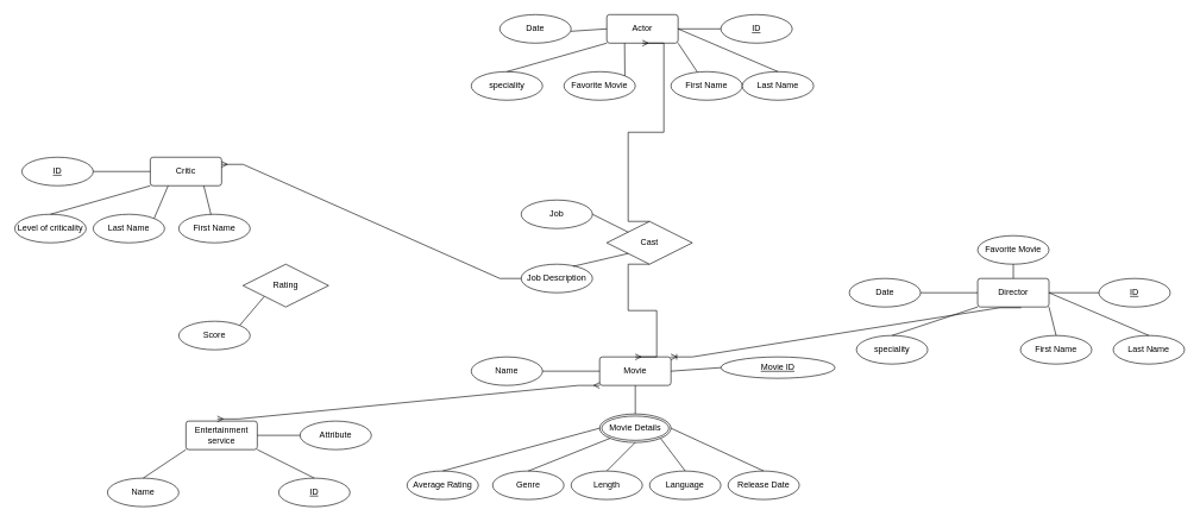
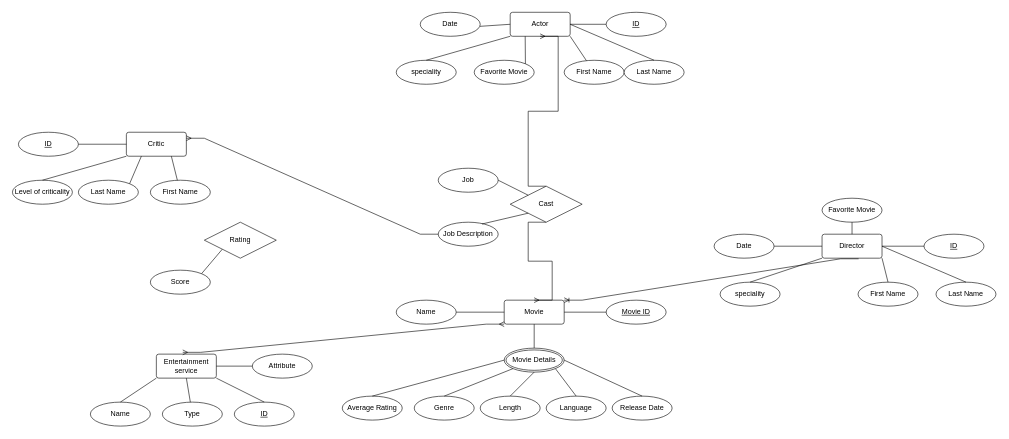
  <mxCell id="0" />
  <mxCell id="1" parent="0" />
  <mxCell id="2" value="Actor" style="rounded=1;arcSize=10;whiteSpace=wrap;html=1;align=center;" parent="1" vertex="1"><mxGeometry x="850" y="20" width="100" height="40" as="geometry" /></mxCell>
  <mxCell id="3" value="speciality" style="ellipse;whiteSpace=wrap;html=1;align=center;" parent="1" vertex="1"><mxGeometry x="660" y="100" width="100" height="40" as="geometry" /></mxCell>
  <mxCell id="4" value="Favorite Movie" style="ellipse;whiteSpace=wrap;html=1;align=center;" parent="1" vertex="1"><mxGeometry x="790" y="100" width="100" height="40" as="geometry" /></mxCell>
  <mxCell id="5" value="" style="endArrow=none;html=1;rounded=0;entryX=0;entryY=1;entryDx=0;entryDy=0;exitX=0.5;exitY=0;exitDx=0;exitDy=0;" parent="1" source="3" target="2" edge="1"><mxGeometry relative="1" as="geometry"><mxPoint x="700" y="70" as="sourcePoint" /><mxPoint x="860" y="70" as="targetPoint" /><Array as="points" /></mxGeometry></mxCell>
  <mxCell id="6" value="" style="endArrow=none;html=1;rounded=0;exitX=1;exitY=0;exitDx=0;exitDy=0;entryX=0.25;entryY=1;entryDx=0;entryDy=0;" parent="1" source="4" target="2" edge="1"><mxGeometry relative="1" as="geometry"><mxPoint x="880" y="190" as="sourcePoint" /><mxPoint x="1040" y="190" as="targetPoint" /></mxGeometry></mxCell>
  <mxCell id="7" value="" style="endArrow=none;html=1;rounded=0;exitX=1;exitY=0.5;exitDx=0;exitDy=0;startArrow=none;" parent="1" source="25" edge="1"><mxGeometry relative="1" as="geometry"><mxPoint x="910" y="120" as="sourcePoint" /><mxPoint x="1060" y="40" as="targetPoint" /><Array as="points"><mxPoint x="1060" y="40" /></Array></mxGeometry></mxCell>
  <mxCell id="8" value="First Name" style="ellipse;whiteSpace=wrap;html=1;align=center;" parent="1" vertex="1"><mxGeometry x="940" y="100" width="100" height="40" as="geometry" /></mxCell>
  <mxCell id="9" value="Last Name" style="ellipse;whiteSpace=wrap;html=1;align=center;" parent="1" vertex="1"><mxGeometry x="1040" y="100" width="100" height="40" as="geometry" /></mxCell>
  <mxCell id="10" value="" style="endArrow=none;html=1;rounded=0;exitX=1;exitY=1;exitDx=0;exitDy=0;" parent="1" source="2" target="8" edge="1"><mxGeometry relative="1" as="geometry"><mxPoint x="880" y="190" as="sourcePoint" /><mxPoint x="1040" y="190" as="targetPoint" /></mxGeometry></mxCell>
  <mxCell id="11" value="" style="endArrow=none;html=1;rounded=0;entryX=0.5;entryY=0;entryDx=0;entryDy=0;exitX=1;exitY=0.5;exitDx=0;exitDy=0;" parent="1" source="2" target="9" edge="1"><mxGeometry relative="1" as="geometry"><mxPoint x="880" y="190" as="sourcePoint" /><mxPoint x="1040" y="190" as="targetPoint" /></mxGeometry></mxCell>
  <mxCell id="12" value="" style="endArrow=none;html=1;rounded=0;entryX=0;entryY=0.5;entryDx=0;entryDy=0;" parent="1" source="55" target="2" edge="1"><mxGeometry relative="1" as="geometry"><mxPoint x="800" y="40" as="sourcePoint" /><mxPoint x="1270" y="310" as="targetPoint" /></mxGeometry></mxCell>
  <mxCell id="13" value="Director" style="rounded=1;arcSize=10;whiteSpace=wrap;html=1;align=center;" parent="1" vertex="1"><mxGeometry x="1370" y="390" width="100" height="40" as="geometry" /></mxCell>
  <mxCell id="14" value="speciality" style="ellipse;whiteSpace=wrap;html=1;align=center;" parent="1" vertex="1"><mxGeometry x="1200" y="470" width="100" height="40" as="geometry" /></mxCell>
  <mxCell id="15" value="Favorite Movie" style="ellipse;whiteSpace=wrap;html=1;align=center;" parent="1" vertex="1"><mxGeometry x="1370" y="330" width="100" height="40" as="geometry" /></mxCell>
  <mxCell id="16" value="ID" style="ellipse;whiteSpace=wrap;html=1;align=center;fontStyle=4;" parent="1" vertex="1"><mxGeometry x="1540" y="390" width="100" height="40" as="geometry" /></mxCell>
  <mxCell id="17" value="" style="endArrow=none;html=1;rounded=0;entryX=0;entryY=1;entryDx=0;entryDy=0;exitX=0.5;exitY=0;exitDx=0;exitDy=0;" parent="1" source="14" target="13" edge="1"><mxGeometry relative="1" as="geometry"><mxPoint x="1190" y="440" as="sourcePoint" /><mxPoint x="1350" y="440" as="targetPoint" /><Array as="points" /></mxGeometry></mxCell>
  <mxCell id="18" value="" style="endArrow=none;html=1;rounded=0;exitX=1;exitY=0.5;exitDx=0;exitDy=0;entryX=0;entryY=0.5;entryDx=0;entryDy=0;" parent="1" source="13" target="16" edge="1"><mxGeometry relative="1" as="geometry"><mxPoint x="1400" y="490" as="sourcePoint" /><mxPoint x="1530" y="560" as="targetPoint" /></mxGeometry></mxCell>
  <mxCell id="19" value="First Name" style="ellipse;whiteSpace=wrap;html=1;align=center;" parent="1" vertex="1"><mxGeometry x="1430" y="470" width="100" height="40" as="geometry" /></mxCell>
  <mxCell id="20" value="Last Name" style="ellipse;whiteSpace=wrap;html=1;align=center;" parent="1" vertex="1"><mxGeometry x="1560" y="470" width="100" height="40" as="geometry" /></mxCell>
  <mxCell id="21" value="" style="endArrow=none;html=1;rounded=0;exitX=1;exitY=1;exitDx=0;exitDy=0;entryX=0.5;entryY=0;entryDx=0;entryDy=0;" parent="1" source="13" target="19" edge="1"><mxGeometry relative="1" as="geometry"><mxPoint x="1370" y="560" as="sourcePoint" /><mxPoint x="1530" y="560" as="targetPoint" /></mxGeometry></mxCell>
  <mxCell id="22" value="" style="endArrow=none;html=1;rounded=0;entryX=0.5;entryY=0;entryDx=0;entryDy=0;exitX=1;exitY=0.5;exitDx=0;exitDy=0;" parent="1" source="13" target="20" edge="1"><mxGeometry relative="1" as="geometry"><mxPoint x="1370" y="560" as="sourcePoint" /><mxPoint x="1530" y="560" as="targetPoint" /></mxGeometry></mxCell>
  <mxCell id="23" value="" style="endArrow=none;html=1;rounded=0;exitX=1;exitY=0.5;exitDx=0;exitDy=0;entryX=0;entryY=0.5;entryDx=0;entryDy=0;" parent="1" source="54" target="13" edge="1"><mxGeometry relative="1" as="geometry"><mxPoint x="1290" y="410" as="sourcePoint" /><mxPoint x="1760" y="680" as="targetPoint" /></mxGeometry></mxCell>
  <mxCell id="24" value="" style="endArrow=none;html=1;rounded=0;exitX=1;exitY=0.5;exitDx=0;exitDy=0;" parent="1" source="2" target="25" edge="1"><mxGeometry relative="1" as="geometry"><mxPoint x="950" y="40" as="sourcePoint" /><mxPoint x="1060" y="40" as="targetPoint" /><Array as="points" /></mxGeometry></mxCell>
  <mxCell id="25" value="ID" style="ellipse;whiteSpace=wrap;html=1;align=center;fontStyle=4;" parent="1" vertex="1"><mxGeometry x="1010" y="20" width="100" height="40" as="geometry" /></mxCell>
  <mxCell id="26" value="Job Description" style="ellipse;whiteSpace=wrap;html=1;align=center;" parent="1" vertex="1"><mxGeometry x="730" y="370" width="100" height="40" as="geometry" /></mxCell>
  <mxCell id="27" value="Job" style="ellipse;whiteSpace=wrap;html=1;align=center;" parent="1" vertex="1"><mxGeometry x="730" y="280" width="100" height="40" as="geometry" /></mxCell>
  <mxCell id="28" value="Movie" style="rounded=1;arcSize=10;whiteSpace=wrap;html=1;align=center;" parent="1" vertex="1"><mxGeometry x="840" y="500" width="100" height="40" as="geometry" /></mxCell>
  <mxCell id="29" value="Name" style="ellipse;whiteSpace=wrap;html=1;align=center;" parent="1" vertex="1"><mxGeometry x="660" y="500" width="100" height="40" as="geometry" /></mxCell>
  <mxCell id="30" value="" style="endArrow=none;html=1;rounded=0;exitX=1;exitY=0.5;exitDx=0;exitDy=0;entryX=0;entryY=0.5;entryDx=0;entryDy=0;" parent="1" source="29" target="28" edge="1"><mxGeometry relative="1" as="geometry"><mxPoint x="505" y="550" as="sourcePoint" /><mxPoint x="665" y="550" as="targetPoint" /></mxGeometry></mxCell>
- <mxCell id="31" value="Movie ID" style="ellipse;whiteSpace=wrap;html=1;align=center;fontStyle=4;" parent="1" vertex="1"><mxGeometry x="1010" y="500" width="160" height="30" as="geometry" /></mxCell>
+ <mxCell id="31" value="Movie ID" style="ellipse;whiteSpace=wrap;html=1;align=center;fontStyle=4;" parent="1" vertex="1"><mxGeometry x="1010" y="500" width="100" height="40" as="geometry" /></mxCell>
  <mxCell id="32" value="Length" style="ellipse;whiteSpace=wrap;html=1;align=center;" parent="1" vertex="1"><mxGeometry x="800" y="660" width="100" height="40" as="geometry" /></mxCell>
  <mxCell id="33" value="Language" style="ellipse;whiteSpace=wrap;html=1;align=center;" parent="1" vertex="1"><mxGeometry x="910" y="660" width="100" height="40" as="geometry" /></mxCell>
  <mxCell id="34" value="Genre" style="ellipse;whiteSpace=wrap;html=1;align=center;" parent="1" vertex="1"><mxGeometry x="690" y="660" width="100" height="40" as="geometry" /></mxCell>
  <mxCell id="35" value="Average Rating" style="ellipse;whiteSpace=wrap;html=1;align=center;" parent="1" vertex="1"><mxGeometry x="570" y="660" width="100" height="40" as="geometry" /></mxCell>
  <mxCell id="36" value="Movie Details" style="ellipse;shape=doubleEllipse;margin=3;whiteSpace=wrap;html=1;align=center;" parent="1" vertex="1"><mxGeometry x="840" y="580" width="100" height="40" as="geometry" /></mxCell>
  <mxCell id="37" value="" style="endArrow=none;html=1;rounded=0;exitX=0.5;exitY=0;exitDx=0;exitDy=0;entryX=0;entryY=0.5;entryDx=0;entryDy=0;" parent="1" source="35" target="36" edge="1"><mxGeometry relative="1" as="geometry"><mxPoint x="620" y="660" as="sourcePoint" /><mxPoint x="885" y="455" as="targetPoint" /></mxGeometry></mxCell>
  <mxCell id="38" value="" style="endArrow=none;html=1;rounded=0;entryX=0.5;entryY=0;entryDx=0;entryDy=0;exitX=0;exitY=1;exitDx=0;exitDy=0;" parent="1" source="36" target="34" edge="1"><mxGeometry relative="1" as="geometry"><mxPoint x="725" y="455" as="sourcePoint" /><mxPoint x="885" y="455" as="targetPoint" /></mxGeometry></mxCell>
  <mxCell id="39" value="" style="endArrow=none;html=1;rounded=0;exitX=0.5;exitY=0;exitDx=0;exitDy=0;entryX=0.5;entryY=1;entryDx=0;entryDy=0;" parent="1" source="32" target="36" edge="1"><mxGeometry relative="1" as="geometry"><mxPoint x="725" y="455" as="sourcePoint" /><mxPoint x="1015" y="605" as="targetPoint" /></mxGeometry></mxCell>
  <mxCell id="40" value="" style="endArrow=none;html=1;rounded=0;exitX=0.5;exitY=0;exitDx=0;exitDy=0;entryX=1;entryY=1;entryDx=0;entryDy=0;" parent="1" source="33" target="36" edge="1"><mxGeometry relative="1" as="geometry"><mxPoint x="765" y="465" as="sourcePoint" /><mxPoint x="925" y="465" as="targetPoint" /></mxGeometry></mxCell>
  <mxCell id="41" value="Release Date" style="ellipse;whiteSpace=wrap;html=1;align=center;" parent="1" vertex="1"><mxGeometry x="1020" y="660" width="100" height="40" as="geometry" /></mxCell>
  <mxCell id="42" value="" style="endArrow=none;html=1;rounded=0;exitX=0.5;exitY=0;exitDx=0;exitDy=0;entryX=1;entryY=0.5;entryDx=0;entryDy=0;" parent="1" source="41" target="36" edge="1"><mxGeometry relative="1" as="geometry"><mxPoint x="765" y="465" as="sourcePoint" /><mxPoint x="925" y="465" as="targetPoint" /></mxGeometry></mxCell>
  <mxCell id="43" value="" style="endArrow=none;html=1;rounded=0;exitX=0.5;exitY=1;exitDx=0;exitDy=0;entryX=0.5;entryY=0;entryDx=0;entryDy=0;" parent="1" source="28" target="36" edge="1"><mxGeometry relative="1" as="geometry"><mxPoint x="635" y="580" as="sourcePoint" /><mxPoint x="795" y="580" as="targetPoint" /></mxGeometry></mxCell>
  <mxCell id="44" value="" style="endArrow=none;html=1;rounded=0;exitX=1;exitY=0.5;exitDx=0;exitDy=0;entryX=0;entryY=0.5;entryDx=0;entryDy=0;" parent="1" source="28" target="31" edge="1"><mxGeometry relative="1" as="geometry"><mxPoint x="665" y="580" as="sourcePoint" /><mxPoint x="825" y="580" as="targetPoint" /></mxGeometry></mxCell>
  <mxCell id="45" value="Score" style="ellipse;whiteSpace=wrap;html=1;align=center;" parent="1" vertex="1"><mxGeometry x="250" y="450" width="100" height="40" as="geometry" /></mxCell>
  <mxCell id="46" value="Critic" style="rounded=1;arcSize=10;whiteSpace=wrap;html=1;align=center;" parent="1" vertex="1"><mxGeometry x="210" y="220" width="100" height="40" as="geometry" /></mxCell>
  <mxCell id="47" value="Level of criticality" style="ellipse;whiteSpace=wrap;html=1;align=center;" parent="1" vertex="1"><mxGeometry x="20" y="300" width="100" height="40" as="geometry" /></mxCell>
  <mxCell id="48" value="Last Name" style="ellipse;whiteSpace=wrap;html=1;align=center;" parent="1" vertex="1"><mxGeometry x="130" y="300" width="100" height="40" as="geometry" /></mxCell>
  <mxCell id="49" value="" style="endArrow=none;html=1;rounded=0;entryX=0;entryY=1;entryDx=0;entryDy=0;exitX=0.5;exitY=0;exitDx=0;exitDy=0;" parent="1" source="47" target="46" edge="1"><mxGeometry relative="1" as="geometry"><mxPoint x="60" y="270" as="sourcePoint" /><mxPoint x="220" y="270" as="targetPoint" /><Array as="points" /></mxGeometry></mxCell>
  <mxCell id="50" value="" style="endArrow=none;html=1;rounded=0;exitX=1;exitY=0;exitDx=0;exitDy=0;entryX=0.25;entryY=1;entryDx=0;entryDy=0;" parent="1" source="48" target="46" edge="1"><mxGeometry relative="1" as="geometry"><mxPoint x="240" y="390" as="sourcePoint" /><mxPoint x="400" y="390" as="targetPoint" /></mxGeometry></mxCell>
  <mxCell id="51" value="First Name" style="ellipse;whiteSpace=wrap;html=1;align=center;" parent="1" vertex="1"><mxGeometry x="250" y="300" width="100" height="40" as="geometry" /></mxCell>
  <mxCell id="52" value="" style="endArrow=none;html=1;rounded=0;exitX=0.75;exitY=1;exitDx=0;exitDy=0;" parent="1" source="46" target="51" edge="1"><mxGeometry relative="1" as="geometry"><mxPoint x="240" y="390" as="sourcePoint" /><mxPoint x="400" y="390" as="targetPoint" /></mxGeometry></mxCell>
  <mxCell id="53" value="ID" style="ellipse;whiteSpace=wrap;html=1;align=center;fontStyle=4;" parent="1" vertex="1"><mxGeometry x="30" y="220" width="100" height="40" as="geometry" /></mxCell>
  <mxCell id="54" value="Date" style="ellipse;whiteSpace=wrap;html=1;align=center;" parent="1" vertex="1"><mxGeometry x="1190" y="390" width="100" height="40" as="geometry" /></mxCell>
  <mxCell id="55" value="Date" style="ellipse;whiteSpace=wrap;html=1;align=center;" parent="1" vertex="1"><mxGeometry x="700" y="20" width="100" height="40" as="geometry" /></mxCell>
  <mxCell id="56" value="Entertainment service" style="rounded=1;arcSize=10;whiteSpace=wrap;html=1;align=center;" parent="1" vertex="1"><mxGeometry x="260" y="590" width="100" height="40" as="geometry" /></mxCell>
  <mxCell id="57" value="ID" style="ellipse;whiteSpace=wrap;html=1;align=center;fontStyle=4;" parent="1" vertex="1"><mxGeometry x="390" y="670" width="100" height="40" as="geometry" /></mxCell>
+ <mxCell id="58" value="Type" style="ellipse;whiteSpace=wrap;html=1;align=center;" parent="1" vertex="1"><mxGeometry x="270" y="670" width="100" height="40" as="geometry" /></mxCell>
  <mxCell id="59" value="Name" style="ellipse;whiteSpace=wrap;html=1;align=center;" parent="1" vertex="1"><mxGeometry x="150" y="670" width="100" height="40" as="geometry" /></mxCell>
  <mxCell id="60" value="Attribute" style="ellipse;whiteSpace=wrap;html=1;align=center;" parent="1" vertex="1"><mxGeometry y="590" width="100" height="40" as="geometry" x="420" /></mxCell>
  <mxCell id="61" value="" style="endArrow=none;html=1;rounded=0;entryX=0;entryY=0.5;entryDx=0;entryDy=0;exitX=1;exitY=0.5;exitDx=0;exitDy=0;" parent="1" source="56" target="60" edge="1"><mxGeometry relative="1" as="geometry"><mxPoint x="400" y="830" as="sourcePoint" /><mxPoint x="560" y="830" as="targetPoint" /></mxGeometry></mxCell>
  <mxCell id="62" value="" style="endArrow=none;html=1;rounded=0;exitX=1;exitY=1;exitDx=0;exitDy=0;entryX=0.5;entryY=0;entryDx=0;entryDy=0;" parent="1" source="56" target="57" edge="1"><mxGeometry relative="1" as="geometry"><mxPoint x="400" y="830" as="sourcePoint" /><mxPoint x="560" y="830" as="targetPoint" /></mxGeometry></mxCell>
+ <mxCell id="63" value="" style="endArrow=none;html=1;rounded=0;exitX=0.5;exitY=1;exitDx=0;exitDy=0;" parent="1" source="56" target="58" edge="1"><mxGeometry relative="1" as="geometry"><mxPoint x="400" y="830" as="sourcePoint" /><mxPoint x="560" y="830" as="targetPoint" /></mxGeometry></mxCell>
  <mxCell id="64" value="" style="endArrow=none;html=1;rounded=0;exitX=0;exitY=1;exitDx=0;exitDy=0;entryX=0.5;entryY=0;entryDx=0;entryDy=0;" parent="1" source="56" target="59" edge="1"><mxGeometry relative="1" as="geometry"><mxPoint x="400" y="830" as="sourcePoint" /><mxPoint x="560" y="830" as="targetPoint" /></mxGeometry></mxCell>
  <mxCell id="65" value="" style="edgeStyle=entityRelationEdgeStyle;fontSize=12;html=1;endArrow=ERmany;startArrow=none;rounded=0;exitX=0.5;exitY=0;exitDx=0;exitDy=0;entryX=0.5;entryY=1;entryDx=0;entryDy=0;" parent="1" source="67" target="2" edge="1"><mxGeometry width="100" height="100" relative="1" as="geometry"><mxPoint x="770" y="480" as="sourcePoint" /><mxPoint x="870" y="380" as="targetPoint" /></mxGeometry></mxCell>
  <mxCell id="66" value="" style="edgeStyle=entityRelationEdgeStyle;fontSize=12;html=1;endArrow=none;startArrow=ERmany;rounded=0;exitX=0.5;exitY=0;exitDx=0;exitDy=0;entryX=0.5;entryY=1;entryDx=0;entryDy=0;" parent="1" source="28" target="67" edge="1"><mxGeometry width="100" height="100" relative="1" as="geometry"><mxPoint x="890" y="500" as="sourcePoint" /><mxPoint x="670" y="60" as="targetPoint" /></mxGeometry></mxCell>
  <mxCell id="67" value="Cast" style="shape=rhombus;perimeter=rhombusPerimeter;whiteSpace=wrap;html=1;align=center;" parent="1" vertex="1"><mxGeometry x="850" y="310" width="120" height="60" as="geometry" /></mxCell>
  <mxCell id="68" value="" style="endArrow=none;html=1;rounded=0;entryX=0;entryY=1;entryDx=0;entryDy=0;exitX=0.73;exitY=0.075;exitDx=0;exitDy=0;exitPerimeter=0;" parent="1" source="26" target="67" edge="1"><mxGeometry relative="1" as="geometry"><mxPoint x="740" y="430" as="sourcePoint" /><mxPoint x="900" y="430" as="targetPoint" /></mxGeometry></mxCell>
  <mxCell id="69" value="" style="endArrow=none;html=1;rounded=0;entryX=1;entryY=0.5;entryDx=0;entryDy=0;exitX=0;exitY=0;exitDx=0;exitDy=0;" parent="1" source="67" target="27" edge="1"><mxGeometry relative="1" as="geometry"><mxPoint x="740" y="430" as="sourcePoint" /><mxPoint x="900" y="430" as="targetPoint" /></mxGeometry></mxCell>
  <mxCell id="70" value="" style="edgeStyle=entityRelationEdgeStyle;fontSize=12;html=1;endArrow=ERmany;startArrow=ERmany;rounded=0;entryX=0;entryY=1;entryDx=0;entryDy=0;exitX=0.44;exitY=-0.075;exitDx=0;exitDy=0;exitPerimeter=0;" parent="1" source="56" target="28" edge="1"><mxGeometry width="100" height="100" relative="1" as="geometry"><mxPoint x="70" y="710" as="sourcePoint" /><mxPoint x="170" y="610" as="targetPoint" /></mxGeometry></mxCell>
  <mxCell id="71" value="" style="endArrow=none;html=1;rounded=0;exitX=1;exitY=0;exitDx=0;exitDy=0;entryX=0;entryY=1;entryDx=0;entryDy=0;" parent="1" source="45" target="74" edge="1"><mxGeometry relative="1" as="geometry"><mxPoint x="100" y="260" as="sourcePoint" /><mxPoint x="260" y="260" as="targetPoint" /></mxGeometry></mxCell>
  <mxCell id="72" value="" style="endArrow=none;html=1;rounded=0;exitX=1;exitY=0.5;exitDx=0;exitDy=0;" parent="1" source="53" target="46" edge="1"><mxGeometry relative="1" as="geometry"><mxPoint x="540" y="400" as="sourcePoint" /><mxPoint x="700" y="400" as="targetPoint" /></mxGeometry></mxCell>
  <mxCell id="73" value="" style="edgeStyle=entityRelationEdgeStyle;fontSize=12;html=1;endArrow=none;startArrow=ERmany;rounded=0;exitX=1;exitY=0.25;exitDx=0;exitDy=0;" parent="1" source="46" target="26" edge="1"><mxGeometry width="100" height="100" relative="1" as="geometry"><mxPoint x="180" y="100" as="sourcePoint" /><mxPoint x="880" y="530" as="targetPoint" /></mxGeometry></mxCell>
  <mxCell id="74" value="Rating" style="shape=rhombus;perimeter=rhombusPerimeter;whiteSpace=wrap;html=1;align=center;" parent="1" vertex="1"><mxGeometry x="340" y="370" width="120" height="60" as="geometry" /></mxCell>
  <mxCell id="75" value="" style="edgeStyle=entityRelationEdgeStyle;fontSize=12;html=1;endArrow=ERoneToMany;rounded=0;entryX=1;entryY=0;entryDx=0;entryDy=0;exitX=0.61;exitY=1.025;exitDx=0;exitDy=0;exitPerimeter=0;" parent="1" source="13" target="28" edge="1"><mxGeometry width="100" height="100" relative="1" as="geometry"><mxPoint x="1060" y="470" as="sourcePoint" /><mxPoint x="1160" y="370" as="targetPoint" /></mxGeometry></mxCell>
  <mxCell id="76" value="" style="endArrow=none;html=1;rounded=0;entryX=0.5;entryY=1;entryDx=0;entryDy=0;exitX=0.5;exitY=0;exitDx=0;exitDy=0;" edge="1" parent="1" source="13" target="15"><mxGeometry width="50" height="50" relative="1" as="geometry"><mxPoint x="880" y="530" as="sourcePoint" /><mxPoint x="930" y="480" as="targetPoint" /></mxGeometry></mxCell>
